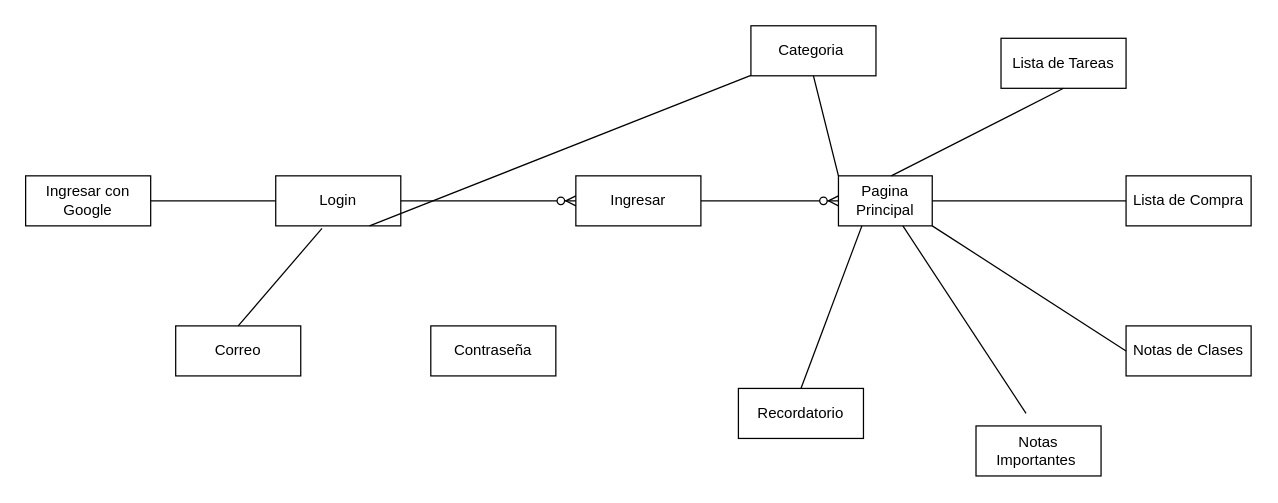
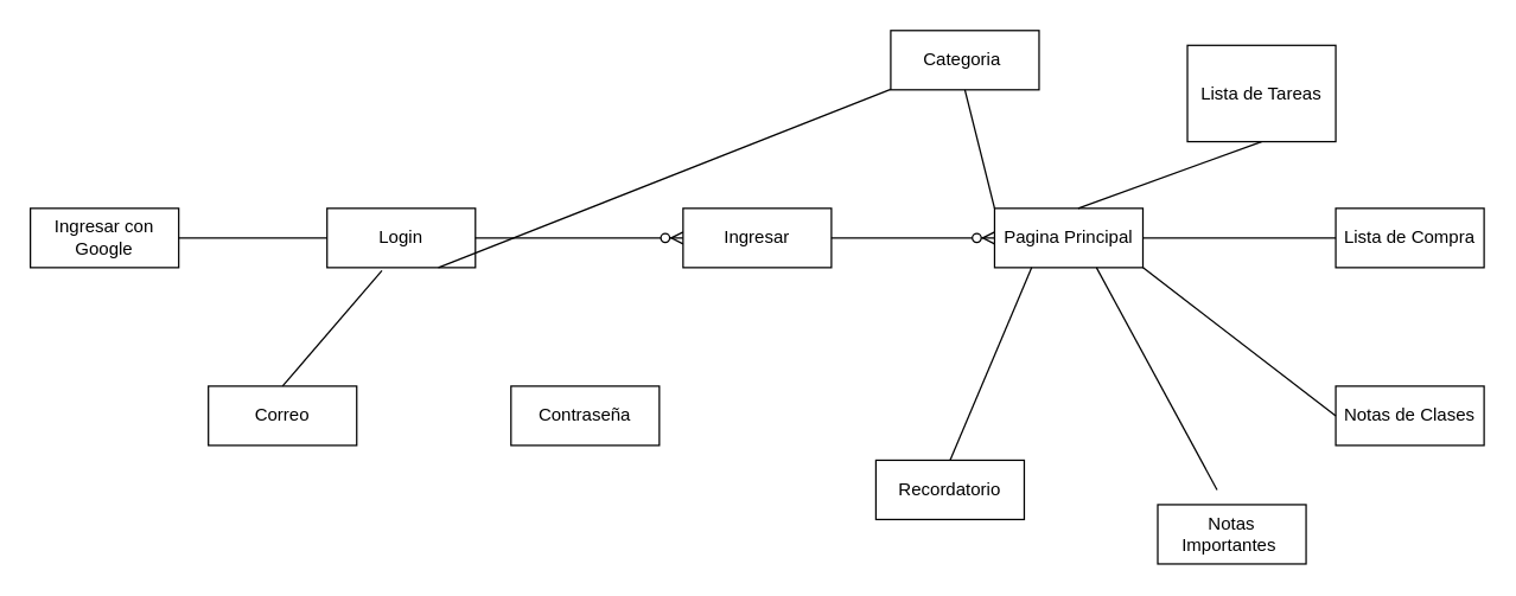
  <mxCell id="0" />
  <mxCell id="1" parent="0" />
  <mxCell id="2" value="Ingresar con Google" style="whiteSpace=wrap;html=1;align=center;" vertex="1" parent="1"><mxGeometry x="20" y="140" width="100" height="40" as="geometry" /></mxCell>
  <mxCell id="3" value="Contraseña" style="whiteSpace=wrap;html=1;align=center;" vertex="1" parent="1"><mxGeometry x="344" y="260" width="100" height="40" as="geometry" /></mxCell>
  <mxCell id="4" value="Login" style="whiteSpace=wrap;html=1;align=center;" vertex="1" parent="1"><mxGeometry x="220" y="140" width="100" height="40" as="geometry" /></mxCell>
  <mxCell id="5" value="Ingresar" style="whiteSpace=wrap;html=1;align=center;" vertex="1" parent="1"><mxGeometry x="460" y="140" width="100" height="40" as="geometry" /></mxCell>
  <mxCell id="6" value="" style="endArrow=none;html=1;rounded=0;exitX=1;exitY=0.5;exitDx=0;exitDy=0;entryX=0;entryY=0.5;entryDx=0;entryDy=0;" edge="1" parent="1" source="2" target="4"><mxGeometry relative="1" as="geometry"><mxPoint x="200" y="160" as="sourcePoint" /><mxPoint x="220" y="160" as="targetPoint" /></mxGeometry></mxCell>
  <mxCell id="7" value="Correo" style="whiteSpace=wrap;html=1;align=center;" vertex="1" parent="1"><mxGeometry x="140" y="260" width="100" height="40" as="geometry" /></mxCell>
  <mxCell id="8" value="" style="edgeStyle=entityRelationEdgeStyle;fontSize=12;html=1;endArrow=ERzeroToMany;endFill=1;rounded=0;entryX=0;entryY=0.5;entryDx=0;entryDy=0;" edge="1" parent="1" target="5"><mxGeometry width="100" height="100" relative="1" as="geometry"><mxPoint x="320" y="160" as="sourcePoint" /><mxPoint x="420" y="60" as="targetPoint" /></mxGeometry></mxCell>
  <mxCell id="9" value="" style="endArrow=none;html=1;rounded=0;exitX=0.5;exitY=0;exitDx=0;exitDy=0;entryX=0.37;entryY=1.05;entryDx=0;entryDy=0;entryPerimeter=0;" edge="1" parent="1" source="7" target="4"><mxGeometry relative="1" as="geometry"><mxPoint x="180" y="220" as="sourcePoint" /><mxPoint x="340" y="220" as="targetPoint" /></mxGeometry></mxCell>
  <mxCell id="10" value="" style="endArrow=none;html=1;rounded=0;exitX=0.75;exitY=1;exitDx=0;exitDy=0;" edge="1" parent="1" source="4" target="12"><mxGeometry relative="1" as="geometry"><mxPoint x="310" y="190" as="sourcePoint" /><mxPoint x="470" y="190" as="targetPoint" /></mxGeometry></mxCell>
- <mxCell id="11" value="Pagina Principal" style="whiteSpace=wrap;html=1;align=center;" vertex="1" parent="1"><mxGeometry x="670" y="140" width="75" height="40" as="geometry" /></mxCell>
+ <mxCell id="11" value="Pagina Principal" style="whiteSpace=wrap;html=1;align=center;" vertex="1" parent="1"><mxGeometry x="670" y="140" width="100" height="40" as="geometry" /></mxCell>
  <mxCell id="12" value="Categoria&amp;nbsp;" style="whiteSpace=wrap;html=1;align=center;" vertex="1" parent="1"><mxGeometry x="600" y="20" width="100" height="40" as="geometry" /></mxCell>
- <mxCell id="13" value="Lista de Tareas" style="whiteSpace=wrap;html=1;align=center;" vertex="1" parent="1"><mxGeometry x="800" y="30" width="100" height="40" as="geometry" /></mxCell>
+ <mxCell id="13" value="Lista de Tareas" style="whiteSpace=wrap;html=1;align=center;" vertex="1" parent="1"><mxGeometry x="800" y="30" width="100" height="65" as="geometry" /></mxCell>
  <mxCell id="14" value="Lista de Compra" style="whiteSpace=wrap;html=1;align=center;" vertex="1" parent="1"><mxGeometry x="900" y="140" width="100" height="40" as="geometry" /></mxCell>
  <mxCell id="15" value="Recordatorio" style="whiteSpace=wrap;html=1;align=center;" vertex="1" parent="1"><mxGeometry x="590" y="310" width="100" height="40" as="geometry" /></mxCell>
  <mxCell id="16" value="Notas de Clases" style="whiteSpace=wrap;html=1;align=center;" vertex="1" parent="1"><mxGeometry x="900" y="260" width="100" height="40" as="geometry" /></mxCell>
  <mxCell id="17" value="Notas Importantes&amp;nbsp;" style="whiteSpace=wrap;html=1;align=center;" vertex="1" parent="1"><mxGeometry x="780" y="340" width="100" height="40" as="geometry" /></mxCell>
  <mxCell id="18" value="" style="edgeStyle=entityRelationEdgeStyle;fontSize=12;html=1;endArrow=ERzeroToMany;endFill=1;rounded=0;entryX=0;entryY=0.5;entryDx=0;entryDy=0;" edge="1" parent="1" target="11"><mxGeometry width="100" height="100" relative="1" as="geometry"><mxPoint x="560" y="160" as="sourcePoint" /><mxPoint x="660" y="60" as="targetPoint" /></mxGeometry></mxCell>
  <mxCell id="19" value="" style="endArrow=none;html=1;rounded=0;exitX=0.5;exitY=1;exitDx=0;exitDy=0;entryX=0;entryY=0;entryDx=0;entryDy=0;" edge="1" parent="1" source="12" target="11"><mxGeometry relative="1" as="geometry"><mxPoint x="650" y="80" as="sourcePoint" /><mxPoint x="810" y="80" as="targetPoint" /></mxGeometry></mxCell>
  <mxCell id="20" value="" style="endArrow=none;html=1;rounded=0;entryX=0.5;entryY=1;entryDx=0;entryDy=0;exitX=0.563;exitY=0.001;exitDx=0;exitDy=0;exitPerimeter=0;" edge="1" parent="1" source="11" target="13"><mxGeometry relative="1" as="geometry"><mxPoint x="550" y="190" as="sourcePoint" /><mxPoint x="710" y="190" as="targetPoint" /></mxGeometry></mxCell>
  <mxCell id="21" value="" style="endArrow=none;html=1;rounded=0;exitX=1;exitY=0.5;exitDx=0;exitDy=0;entryX=0;entryY=0.5;entryDx=0;entryDy=0;" edge="1" parent="1" source="11" target="14"><mxGeometry relative="1" as="geometry"><mxPoint x="550" y="190" as="sourcePoint" /><mxPoint x="710" y="190" as="targetPoint" /></mxGeometry></mxCell>
  <mxCell id="22" value="" style="endArrow=none;html=1;rounded=0;exitX=1;exitY=1;exitDx=0;exitDy=0;entryX=0;entryY=0.5;entryDx=0;entryDy=0;" edge="1" parent="1" source="11" target="16"><mxGeometry relative="1" as="geometry"><mxPoint x="780" y="170" as="sourcePoint" /><mxPoint x="910" y="170" as="targetPoint" /></mxGeometry></mxCell>
  <mxCell id="23" value="" style="endArrow=none;html=1;rounded=0;exitX=0.687;exitY=1.001;exitDx=0;exitDy=0;exitPerimeter=0;" edge="1" parent="1" source="11"><mxGeometry relative="1" as="geometry"><mxPoint x="790" y="180" as="sourcePoint" /><mxPoint x="820" y="330" as="targetPoint" /></mxGeometry></mxCell>
  <mxCell id="24" value="" style="endArrow=none;html=1;rounded=0;exitX=0.5;exitY=0;exitDx=0;exitDy=0;entryX=0.25;entryY=1;entryDx=0;entryDy=0;" edge="1" parent="1" source="15" target="11"><mxGeometry relative="1" as="geometry"><mxPoint x="800" y="190" as="sourcePoint" /><mxPoint x="930" y="190" as="targetPoint" /></mxGeometry></mxCell>
